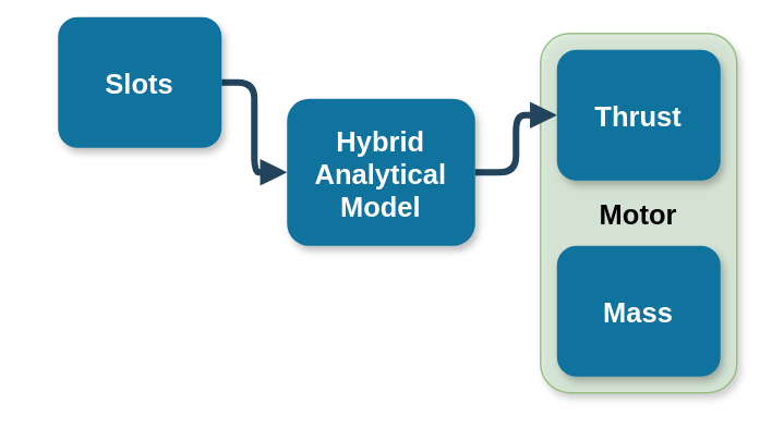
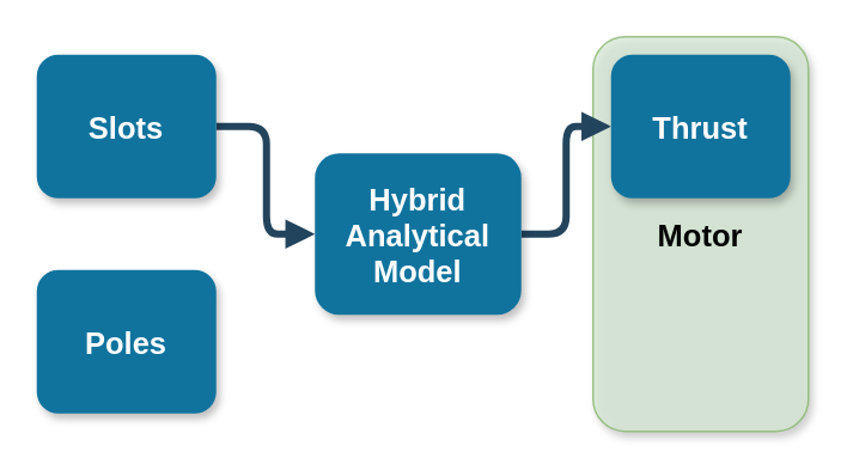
  <mxCell id="0" />
  <mxCell id="1" parent="0" />
  <mxCell id="2" value="Motor" style="rounded=1;fillColor=#d5e8d4;strokeColor=#82b366;shadow=1;fontStyle=1;fontSize=17;opacity=75;" vertex="1" parent="1"><mxGeometry x="330" y="20" width="120" height="220" as="geometry" /></mxCell>
  <mxCell id="3" value="" style="edgeStyle=elbowEdgeStyle;strokeWidth=4;endArrow=block;endFill=1;fontStyle=1;strokeColor=#23445D;entryX=0;entryY=0.5;entryDx=0;entryDy=0;exitX=1;exitY=0.5;exitDx=0;exitDy=0;" parent="1" source="4" target="5" edge="1"><mxGeometry x="-900" y="-187.25" width="100" height="100" as="geometry"><mxPoint x="300" y="140" as="sourcePoint" /><mxPoint x="350" y="140" as="targetPoint" /></mxGeometry></mxCell>
- <mxCell id="4" value="Hybrid&#10;Analytical&#10;Model" style="rounded=1;fillColor=#10739E;strokeColor=none;shadow=1;gradientColor=none;fontStyle=1;fontColor=#FFFFFF;fontSize=17;" parent="1" vertex="1"><mxGeometry x="175" y="60" width="115" height="90" as="geometry" /></mxCell>
+ <mxCell id="4" value="Hybrid&#10;Analytical&#10;Model" style="rounded=1;fillColor=#10739E;strokeColor=none;shadow=1;gradientColor=none;fontStyle=1;fontColor=#FFFFFF;fontSize=17;" parent="1" vertex="1"><mxGeometry x="175" y="85" width="115" height="90" as="geometry" /></mxCell>
  <mxCell id="5" value="Thrust" style="rounded=1;fillColor=#10739E;strokeColor=none;shadow=1;gradientColor=none;fontStyle=1;fontColor=#FFFFFF;fontSize=17;" parent="1" vertex="1"><mxGeometry x="340" y="30" width="100" height="80" as="geometry" /></mxCell>
- <mxCell id="6" value="Mass" style="rounded=1;fillColor=#10739E;strokeColor=none;shadow=1;gradientColor=none;fontStyle=1;fontColor=#FFFFFF;fontSize=17;" parent="1" vertex="1"><mxGeometry x="340" y="150" width="100" height="80" as="geometry" /></mxCell>
  <mxCell id="7" value="" style="edgeStyle=elbowEdgeStyle;strokeWidth=4;endArrow=block;endFill=1;fontStyle=1;strokeColor=#23445D;entryX=0;entryY=0.5;entryDx=0;entryDy=0;exitX=1;exitY=0.5;exitDx=0;exitDy=0;" parent="1" source="8" target="4" edge="1"><mxGeometry x="-920" y="-207.25" width="100" height="100" as="geometry"><mxPoint x="160" y="70" as="sourcePoint" /><mxPoint x="58" y="187.25" as="targetPoint" /></mxGeometry></mxCell>
- <mxCell id="8" value="Slots" style="rounded=1;fillColor=#10739E;strokeColor=none;shadow=1;gradientColor=none;fontStyle=1;fontColor=#FFFFFF;fontSize=17;" parent="1" vertex="1"><mxGeometry x="35" y="10" width="100" height="80" as="geometry" /></mxCell>
+ <mxCell id="8" value="Slots" style="rounded=1;fillColor=#10739E;strokeColor=none;shadow=1;gradientColor=none;fontStyle=1;fontColor=#FFFFFF;fontSize=17;" parent="1" vertex="1"><mxGeometry y="30" width="100" height="80" as="geometry" x="20" /></mxCell>
+ <mxCell id="9" value="Poles" style="rounded=1;fillColor=#10739E;strokeColor=none;shadow=1;gradientColor=none;fontStyle=1;fontColor=#FFFFFF;fontSize=17;" parent="1" vertex="1"><mxGeometry y="150" width="100" height="80" as="geometry" x="20" /></mxCell>
